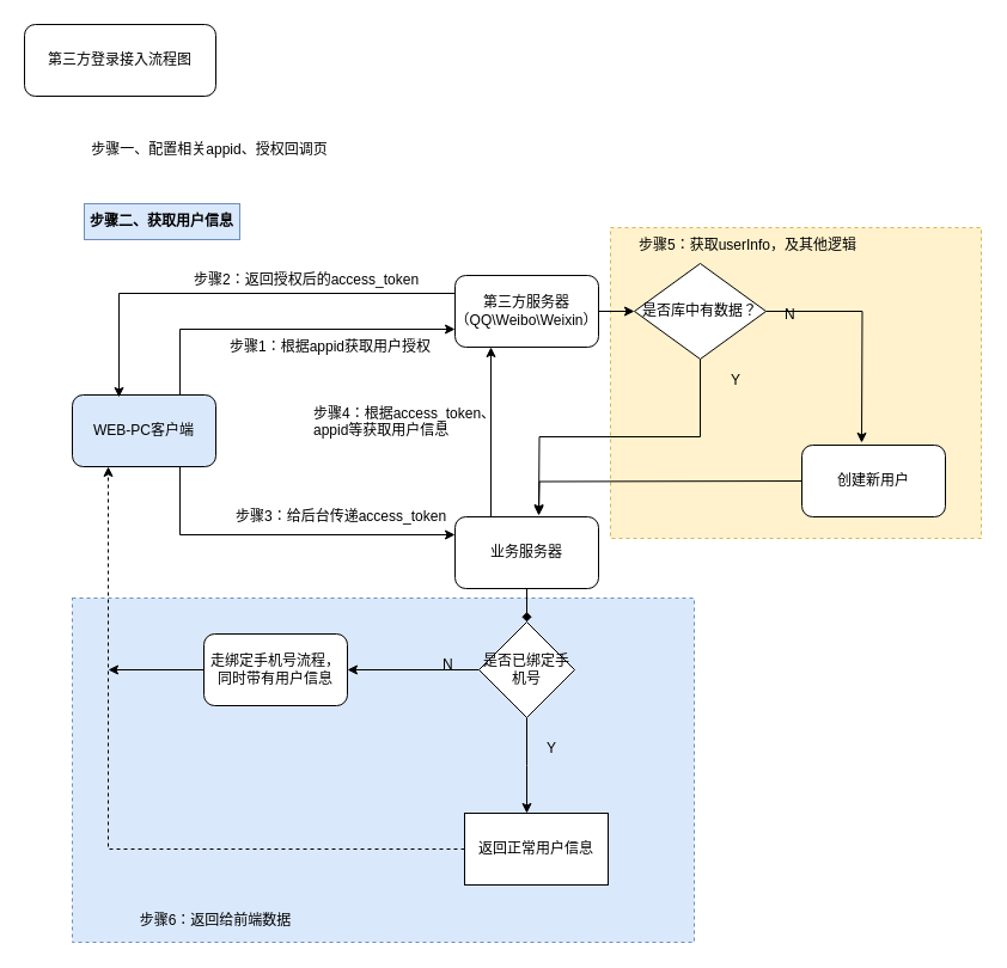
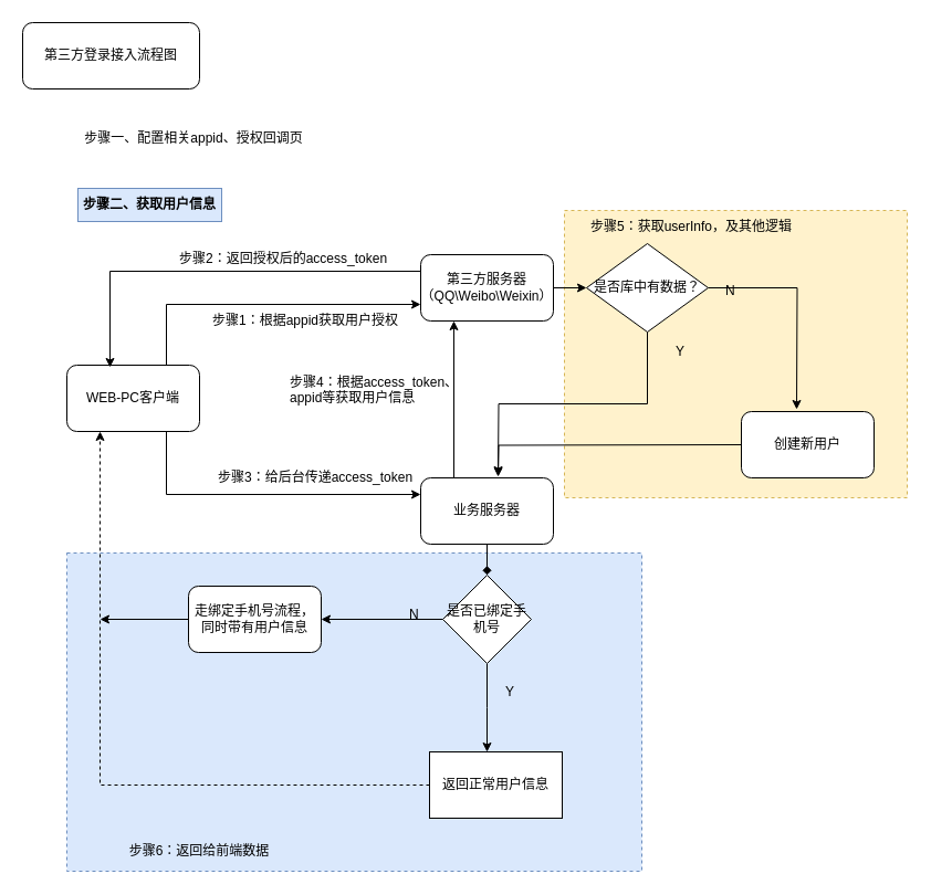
  <mxCell id="0" />
  <mxCell id="1" parent="0" />
  <mxCell id="2" value="" style="rounded=0;whiteSpace=wrap;html=1;dashed=1;fillColor=#dae8fc;strokeColor=#6c8ebf;" vertex="1" parent="1"><mxGeometry x="60" y="500" width="520" height="288" as="geometry" /></mxCell>
  <mxCell id="3" value="" style="rounded=0;whiteSpace=wrap;html=1;dashed=1;fillColor=#fff2cc;strokeColor=#d6b656;" vertex="1" parent="1"><mxGeometry x="510" y="190" width="310" height="260" as="geometry" /></mxCell>
  <mxCell id="4" value="第三方登录接入流程图" style="rounded=1;whiteSpace=wrap;html=1;" vertex="1" parent="1"><mxGeometry x="20" y="20" width="160" height="60" as="geometry" /></mxCell>
  <mxCell id="5" value="步骤一、配置相关appid、授权回调页" style="text;html=1;strokeColor=none;fillColor=none;align=center;verticalAlign=middle;whiteSpace=wrap;rounded=0;" vertex="1" parent="1"><mxGeometry x="55" y="110" width="240" height="30" as="geometry" /></mxCell>
  <mxCell id="6" value="步骤二、获取用户信息" style="text;html=1;strokeColor=#6c8ebf;fillColor=#dae8fc;align=center;verticalAlign=middle;whiteSpace=wrap;rounded=0;fontStyle=1" vertex="1" parent="1"><mxGeometry x="70" y="170" width="130" height="30" as="geometry" /></mxCell>
  <mxCell id="7" style="edgeStyle=orthogonalEdgeStyle;rounded=0;orthogonalLoop=1;jettySize=auto;html=1;exitX=0.75;exitY=0;exitDx=0;exitDy=0;entryX=0;entryY=0.75;entryDx=0;entryDy=0;" edge="1" parent="1" source="9" target="12"><mxGeometry relative="1" as="geometry" /></mxCell>
  <mxCell id="8" style="edgeStyle=orthogonalEdgeStyle;rounded=0;orthogonalLoop=1;jettySize=auto;html=1;exitX=0.75;exitY=1;exitDx=0;exitDy=0;entryX=0;entryY=0.25;entryDx=0;entryDy=0;" edge="1" parent="1" source="9" target="15"><mxGeometry relative="1" as="geometry" /></mxCell>
- <mxCell id="9" value="WEB-PC客户端" style="rounded=1;whiteSpace=wrap;html=1;fillColor=#dae8fc;" vertex="1" parent="1"><mxGeometry x="60" y="330" width="120" height="60" as="geometry" /></mxCell>
+ <mxCell id="9" value="WEB-PC客户端" style="rounded=1;whiteSpace=wrap;html=1;" vertex="1" parent="1"><mxGeometry x="60" y="330" width="120" height="60" as="geometry" /></mxCell>
  <mxCell id="10" style="edgeStyle=orthogonalEdgeStyle;rounded=0;orthogonalLoop=1;jettySize=auto;html=1;exitX=0;exitY=0.25;exitDx=0;exitDy=0;entryX=0.325;entryY=0.033;entryDx=0;entryDy=0;entryPerimeter=0;" edge="1" parent="1" source="12" target="9"><mxGeometry relative="1" as="geometry" /></mxCell>
  <mxCell id="11" style="edgeStyle=orthogonalEdgeStyle;rounded=0;orthogonalLoop=1;jettySize=auto;html=1;exitX=1;exitY=0.5;exitDx=0;exitDy=0;" edge="1" parent="1" source="12"><mxGeometry relative="1" as="geometry"><mxPoint x="530" y="260" as="targetPoint" /></mxGeometry></mxCell>
  <mxCell id="12" value="第三方服务器（QQ\Weibo\Weixin）" style="rounded=1;whiteSpace=wrap;html=1;" vertex="1" parent="1"><mxGeometry x="380" y="230" width="120" height="60" as="geometry" /></mxCell>
  <mxCell id="13" style="edgeStyle=orthogonalEdgeStyle;rounded=0;orthogonalLoop=1;jettySize=auto;html=1;exitX=0.25;exitY=0;exitDx=0;exitDy=0;entryX=0.25;entryY=1;entryDx=0;entryDy=0;" edge="1" parent="1" source="15" target="12"><mxGeometry relative="1" as="geometry" /></mxCell>
  <mxCell id="14" style="edgeStyle=orthogonalEdgeStyle;rounded=0;orthogonalLoop=1;jettySize=auto;html=1;exitX=0.5;exitY=1;exitDx=0;exitDy=0;endArrow=diamond;" edge="1" parent="1" source="15" target="22"><mxGeometry relative="1" as="geometry"><mxPoint x="440" y="560" as="targetPoint" /></mxGeometry></mxCell>
  <mxCell id="15" value="业务服务器" style="rounded=1;whiteSpace=wrap;html=1;" vertex="1" parent="1"><mxGeometry x="380" y="432" width="120" height="60" as="geometry" /></mxCell>
  <mxCell id="16" value="步骤1：根据appid获取用户授权" style="text;html=1;resizable=0;points=[];autosize=1;align=left;verticalAlign=top;spacingTop=-4;" vertex="1" parent="1"><mxGeometry x="190" y="280" width="180" height="20" as="geometry" /></mxCell>
  <mxCell id="17" value="步骤2：返回授权后的access_token" style="text;html=1;resizable=0;points=[];autosize=1;align=left;verticalAlign=top;spacingTop=-4;" vertex="1" parent="1"><mxGeometry x="160" y="224" width="200" height="20" as="geometry" /></mxCell>
  <mxCell id="18" value="步骤3：给后台传递access_token" style="text;html=1;resizable=0;points=[];autosize=1;align=left;verticalAlign=top;spacingTop=-4;" vertex="1" parent="1"><mxGeometry x="195" y="422" width="190" height="20" as="geometry" /></mxCell>
  <mxCell id="19" value="步骤4：根据access_token、&lt;br&gt;appid等获取用户信息" style="text;html=1;resizable=0;points=[];autosize=1;align=left;verticalAlign=top;spacingTop=-4;" vertex="1" parent="1"><mxGeometry x="260" y="336" width="170" height="30" as="geometry" /></mxCell>
  <mxCell id="20" style="edgeStyle=orthogonalEdgeStyle;rounded=0;orthogonalLoop=1;jettySize=auto;html=1;exitX=0;exitY=0.5;exitDx=0;exitDy=0;" edge="1" parent="1" source="22"><mxGeometry relative="1" as="geometry"><mxPoint x="290" y="560" as="targetPoint" /></mxGeometry></mxCell>
  <mxCell id="21" style="edgeStyle=orthogonalEdgeStyle;rounded=0;orthogonalLoop=1;jettySize=auto;html=1;" edge="1" parent="1" source="22"><mxGeometry relative="1" as="geometry"><mxPoint x="440" y="680" as="targetPoint" /></mxGeometry></mxCell>
  <mxCell id="22" value="是否已绑定手机号" style="rhombus;whiteSpace=wrap;html=1;" vertex="1" parent="1"><mxGeometry x="400" y="520" width="80" height="80" as="geometry" /></mxCell>
  <mxCell id="23" value="N" style="text;html=1;resizable=0;points=[];autosize=1;align=left;verticalAlign=top;spacingTop=-4;" vertex="1" parent="1"><mxGeometry x="368" y="546" width="20" height="20" as="geometry" /></mxCell>
  <mxCell id="24" value="Y" style="text;html=1;resizable=0;points=[];autosize=1;align=left;verticalAlign=top;spacingTop=-4;" vertex="1" parent="1"><mxGeometry x="455" y="616" width="20" height="20" as="geometry" /></mxCell>
  <mxCell id="25" style="edgeStyle=orthogonalEdgeStyle;rounded=0;orthogonalLoop=1;jettySize=auto;html=1;exitX=0;exitY=0.5;exitDx=0;exitDy=0;entryX=0.25;entryY=1;entryDx=0;entryDy=0;dashed=1;" edge="1" parent="1" source="26" target="9"><mxGeometry relative="1" as="geometry" /></mxCell>
  <mxCell id="26" value="返回正常用户信息" style="rounded=0;whiteSpace=wrap;html=1;" vertex="1" parent="1"><mxGeometry x="388" y="680" width="120" height="60" as="geometry" /></mxCell>
  <mxCell id="27" style="edgeStyle=orthogonalEdgeStyle;rounded=0;orthogonalLoop=1;jettySize=auto;html=1;exitX=0;exitY=0.5;exitDx=0;exitDy=0;" edge="1" parent="1" source="28"><mxGeometry relative="1" as="geometry"><mxPoint x="90" y="560" as="targetPoint" /></mxGeometry></mxCell>
  <mxCell id="28" value="走绑定手机号流程，同时带有用户信息" style="rounded=1;whiteSpace=wrap;html=1;" vertex="1" parent="1"><mxGeometry x="170" y="530" width="120" height="60" as="geometry" /></mxCell>
  <mxCell id="29" style="edgeStyle=orthogonalEdgeStyle;rounded=0;orthogonalLoop=1;jettySize=auto;html=1;exitX=0.5;exitY=1;exitDx=0;exitDy=0;" edge="1" parent="1" source="31"><mxGeometry relative="1" as="geometry"><mxPoint x="450" y="430" as="targetPoint" /></mxGeometry></mxCell>
  <mxCell id="30" style="edgeStyle=orthogonalEdgeStyle;rounded=0;orthogonalLoop=1;jettySize=auto;html=1;exitX=1;exitY=0.5;exitDx=0;exitDy=0;" edge="1" parent="1" source="31"><mxGeometry relative="1" as="geometry"><mxPoint x="720" y="370" as="targetPoint" /></mxGeometry></mxCell>
  <mxCell id="31" value="是否库中有数据？" style="rhombus;whiteSpace=wrap;html=1;" vertex="1" parent="1"><mxGeometry x="530" y="220" width="110" height="80" as="geometry" /></mxCell>
  <mxCell id="32" value="Y" style="text;html=1;resizable=0;points=[];autosize=1;align=left;verticalAlign=top;spacingTop=-4;" vertex="1" parent="1"><mxGeometry x="609" y="308" width="20" height="20" as="geometry" /></mxCell>
  <mxCell id="33" style="edgeStyle=orthogonalEdgeStyle;rounded=0;orthogonalLoop=1;jettySize=auto;html=1;exitX=0;exitY=0.5;exitDx=0;exitDy=0;entryX=0.575;entryY=-0.017;entryDx=0;entryDy=0;entryPerimeter=0;" edge="1" parent="1"><mxGeometry relative="1" as="geometry"><mxPoint x="671" y="402" as="sourcePoint" /><mxPoint x="450" y="431" as="targetPoint" /></mxGeometry></mxCell>
  <mxCell id="34" value="创建新用户" style="rounded=1;whiteSpace=wrap;html=1;" vertex="1" parent="1"><mxGeometry x="670" y="372" width="120" height="60" as="geometry" /></mxCell>
  <mxCell id="35" value="N" style="text;html=1;resizable=0;points=[];autosize=1;align=left;verticalAlign=top;spacingTop=-4;" vertex="1" parent="1"><mxGeometry x="654" y="253" width="20" height="20" as="geometry" /></mxCell>
  <mxCell id="36" value="步骤5：获取userInfo，及其他逻辑" style="text;html=1;strokeColor=none;fillColor=none;align=center;verticalAlign=middle;whiteSpace=wrap;rounded=0;dashed=1;" vertex="1" parent="1"><mxGeometry x="520" y="195" width="210" height="20" as="geometry" /></mxCell>
  <mxCell id="37" value="步骤6：返回给前端数据" style="text;html=1;strokeColor=none;fillColor=none;align=center;verticalAlign=middle;whiteSpace=wrap;rounded=0;dashed=1;" vertex="1" parent="1"><mxGeometry x="90" y="760" width="180" height="20" as="geometry" /></mxCell>
